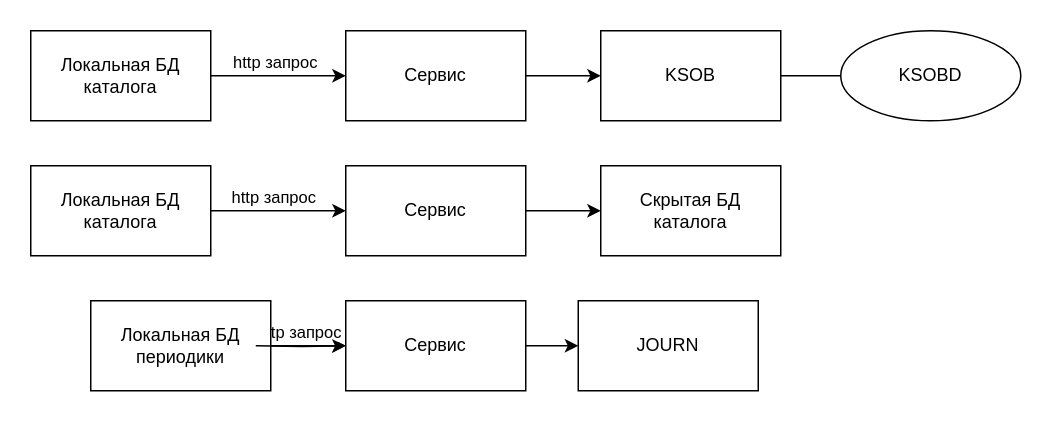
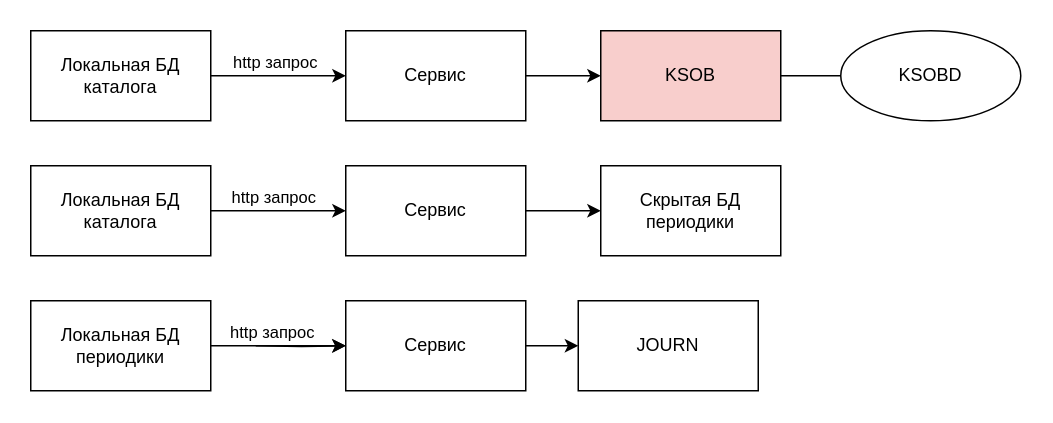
  <mxCell id="0" />
  <mxCell id="1" parent="0" />
  <mxCell id="2" style="edgeStyle=orthogonalEdgeStyle;rounded=0;orthogonalLoop=1;jettySize=auto;html=1;entryX=0;entryY=0.5;entryDx=0;entryDy=0;" edge="1" parent="1" source="3" target="8"><mxGeometry relative="1" as="geometry" /></mxCell>
  <mxCell id="3" value="Сервис" style="rounded=0;whiteSpace=wrap;html=1;" vertex="1" parent="1"><mxGeometry x="230" y="20" width="120" height="60" as="geometry" /></mxCell>
  <mxCell id="4" style="edgeStyle=orthogonalEdgeStyle;rounded=0;orthogonalLoop=1;jettySize=auto;html=1;" edge="1" parent="1" source="6" target="3"><mxGeometry relative="1" as="geometry" /></mxCell>
  <mxCell id="5" value="http запрос" style="edgeLabel;html=1;align=center;verticalAlign=middle;resizable=0;points=[];" vertex="1" connectable="0" parent="4"><mxGeometry x="0.083" y="-2" relative="1" as="geometry"><mxPoint x="-7" y="-12" as="offset" /></mxGeometry></mxCell>
  <mxCell id="6" value="Локальная БД каталога" style="rounded=0;whiteSpace=wrap;html=1;" vertex="1" parent="1"><mxGeometry x="20" y="20" width="120" height="60" as="geometry" /></mxCell>
  <mxCell id="7" value="" style="edgeStyle=orthogonalEdgeStyle;rounded=0;orthogonalLoop=1;jettySize=auto;html=1;endArrow=none;" edge="1" parent="1" source="8" target="9"><mxGeometry relative="1" as="geometry" /></mxCell>
- <mxCell id="8" value="KSOB" style="whiteSpace=wrap;html=1;" vertex="1" parent="1"><mxGeometry x="400" y="20" width="120" height="60" as="geometry" /></mxCell>
+ <mxCell id="8" value="KSOB" style="whiteSpace=wrap;html=1;fillColor=#f8cecc;" vertex="1" parent="1"><mxGeometry x="400" y="20" width="120" height="60" as="geometry" /></mxCell>
  <mxCell id="9" value="KSOBD" style="ellipse;whiteSpace=wrap;html=1;" vertex="1" parent="1"><mxGeometry x="560" y="20" width="120" height="60" as="geometry" /></mxCell>
  <mxCell id="10" style="edgeStyle=orthogonalEdgeStyle;rounded=0;orthogonalLoop=1;jettySize=auto;html=1;entryX=0;entryY=0.5;entryDx=0;entryDy=0;" edge="1" parent="1" source="22" target="14"><mxGeometry relative="1" as="geometry"><mxPoint x="523" y="230" as="targetPoint" /><mxPoint x="180" y="230" as="sourcePoint" /></mxGeometry></mxCell>
  <mxCell id="11" style="edgeStyle=orthogonalEdgeStyle;rounded=0;orthogonalLoop=1;jettySize=auto;html=1;" edge="1" parent="1" source="13" target="22"><mxGeometry relative="1" as="geometry" /></mxCell>
  <mxCell id="12" value="http запрос" style="edgeLabel;html=1;align=center;verticalAlign=middle;resizable=0;points=[];" vertex="1" connectable="0" parent="11"><mxGeometry x="0.083" y="-2" relative="1" as="geometry"><mxPoint x="-9" y="-12" as="offset" /></mxGeometry></mxCell>
- <mxCell id="13" value="Локальная БД периодики" style="rounded=0;whiteSpace=wrap;html=1;" vertex="1" parent="1"><mxGeometry x="60" y="200" width="120" height="60" as="geometry" /></mxCell>
+ <mxCell id="13" value="Локальная БД периодики" style="rounded=0;whiteSpace=wrap;html=1;" vertex="1" parent="1"><mxGeometry x="20" y="200" width="120" height="60" as="geometry" /></mxCell>
  <mxCell id="14" value="JOURN" style="whiteSpace=wrap;html=1;" vertex="1" parent="1"><mxGeometry x="385" y="200" width="120" height="60" as="geometry" /></mxCell>
  <mxCell id="15" style="edgeStyle=orthogonalEdgeStyle;rounded=0;orthogonalLoop=1;jettySize=auto;html=1;entryX=0;entryY=0.5;entryDx=0;entryDy=0;" edge="1" parent="1" source="16" target="20"><mxGeometry relative="1" as="geometry" /></mxCell>
  <mxCell id="16" value="Сервис" style="rounded=0;whiteSpace=wrap;html=1;" vertex="1" parent="1"><mxGeometry x="230" y="110" width="120" height="60" as="geometry" /></mxCell>
  <mxCell id="17" style="edgeStyle=orthogonalEdgeStyle;rounded=0;orthogonalLoop=1;jettySize=auto;html=1;" edge="1" parent="1" source="19" target="16"><mxGeometry relative="1" as="geometry" /></mxCell>
  <mxCell id="18" value="http запрос" style="edgeLabel;html=1;align=center;verticalAlign=middle;resizable=0;points=[];" vertex="1" connectable="0" parent="17"><mxGeometry x="0.083" y="-2" relative="1" as="geometry"><mxPoint x="-8" y="-12" as="offset" /></mxGeometry></mxCell>
  <mxCell id="19" value="Локальная БД каталога" style="rounded=0;whiteSpace=wrap;html=1;" vertex="1" parent="1"><mxGeometry x="20" y="110" width="120" height="60" as="geometry" /></mxCell>
- <mxCell id="20" value="Скрытая БД каталога" style="whiteSpace=wrap;html=1;" vertex="1" parent="1"><mxGeometry x="400" y="110" width="120" height="60" as="geometry" /></mxCell>
+ <mxCell id="20" value="Скрытая БД периодики" style="whiteSpace=wrap;html=1;" vertex="1" parent="1"><mxGeometry x="400" y="110" width="120" height="60" as="geometry" /></mxCell>
  <mxCell id="21" value="" style="edgeStyle=orthogonalEdgeStyle;rounded=0;orthogonalLoop=1;jettySize=auto;html=1;entryX=0;entryY=0.5;entryDx=0;entryDy=0;" edge="1" parent="1" target="22"><mxGeometry relative="1" as="geometry"><mxPoint x="390" y="230" as="targetPoint" /><mxPoint x="170" y="230" as="sourcePoint" /></mxGeometry></mxCell>
  <mxCell id="22" value="Сервис" style="rounded=0;whiteSpace=wrap;html=1;" vertex="1" parent="1"><mxGeometry x="230" y="200" width="120" height="60" as="geometry" /></mxCell>
